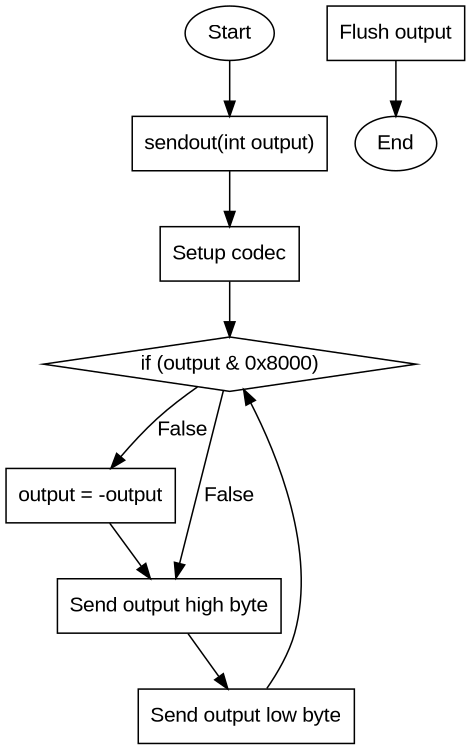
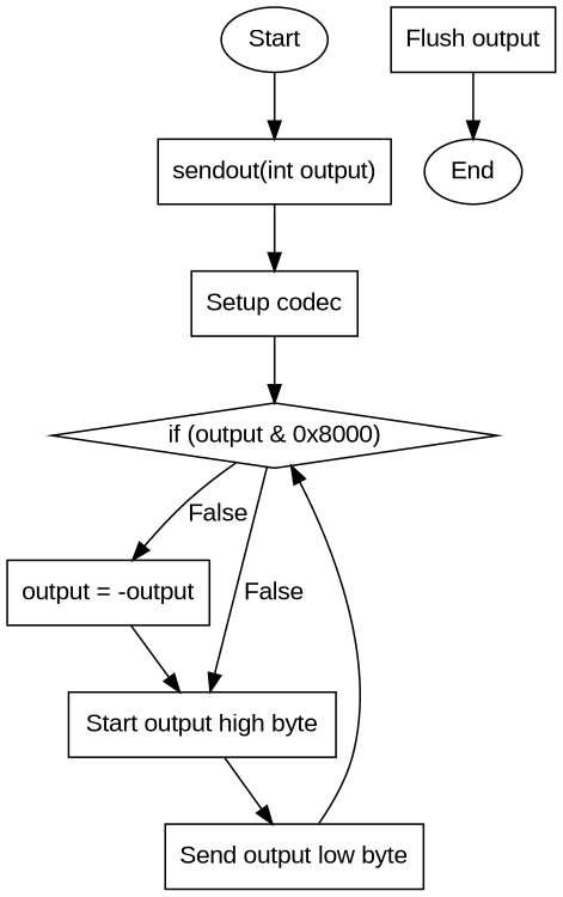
  digraph {
    rankdir=TB
    node [fontname=Arial shape=box]
    edge [fontname=Arial]
    n1 [label=Start shape=ellipse]
    n2 [label="sendout(int output)"]
    n3 [label="Setup codec"]
    n4 [label=End shape=ellipse]
    n5 [label="if (output & 0x8000)" shape=diamond]
    n6 [label="output = -output"]
-   n7 [label="Send output high byte"]
+   n7 [label="Start output high byte"]
    n8 [label="Send output low byte"]
    n9 [label="Flush output"]
    n1 -> n2
    n2 -> n3
    n3 -> n5
    n5 -> n6 [label=False]
    n5 -> n7 [label=False]
    n6 -> n7
    n7 -> n8
    n8 -> n5
    n9 -> n4
  }
